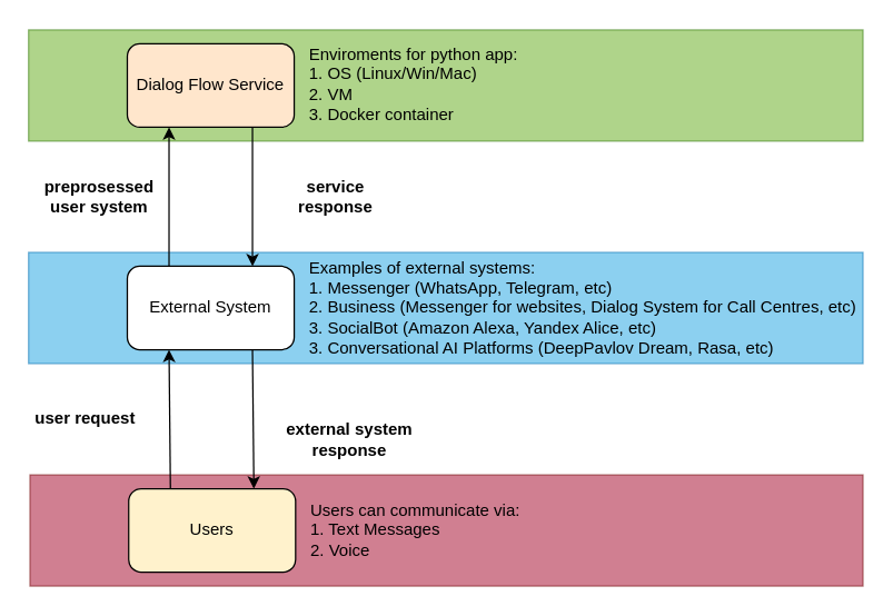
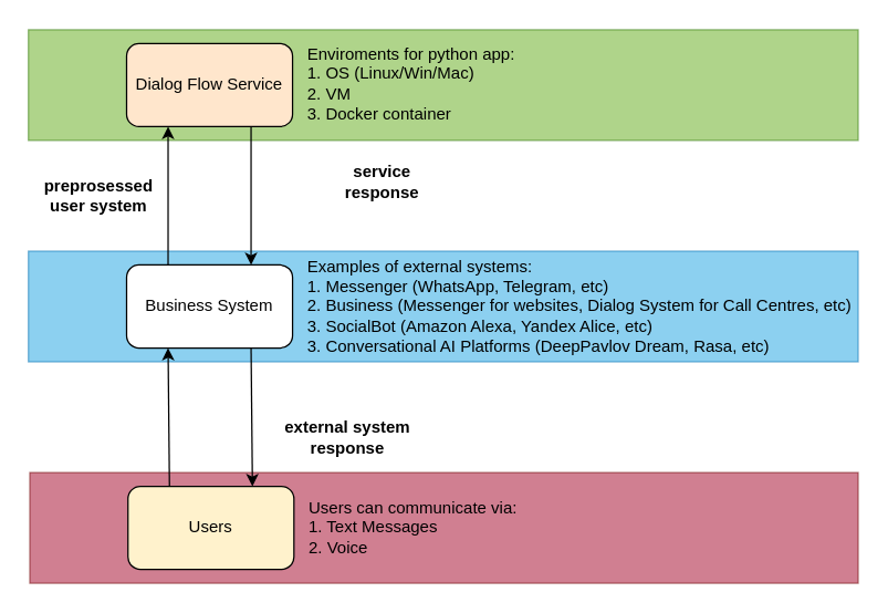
  <mxCell id="0" />
  <mxCell id="1" parent="0" />
  <mxCell id="2" value="" style="rounded=0;whiteSpace=wrap;html=1;fillColor=#1ba1e2;strokeColor=#006EAF;fontColor=#ffffff;opacity=50;" parent="1" vertex="1"><mxGeometry x="20" y="181" width="600" height="80" as="geometry" /></mxCell>
  <mxCell id="3" value="" style="rounded=0;whiteSpace=wrap;html=1;fillColor=#60a917;strokeColor=#2D7600;fontColor=#ffffff;opacity=50;" parent="1" vertex="1"><mxGeometry x="20" y="21" width="600" height="80" as="geometry" /></mxCell>
  <mxCell id="4" style="edgeStyle=none;html=1;exitX=0.75;exitY=1;exitDx=0;exitDy=0;startArrow=none;startFill=0;endArrow=classic;endFill=1;entryX=0.75;entryY=0;entryDx=0;entryDy=0;" parent="1" source="5" target="6" edge="1"><mxGeometry relative="1" as="geometry" /></mxCell>
  <mxCell id="5" value="Dialog Flow Service" style="rounded=1;whiteSpace=wrap;html=1;fillColor=#ffe6cc;" parent="1" vertex="1"><mxGeometry x="91" y="31" width="120" height="60" as="geometry" /></mxCell>
- <mxCell id="6" value="External System" style="rounded=1;whiteSpace=wrap;html=1;" parent="1" vertex="1"><mxGeometry x="91" y="191" width="120" height="60" as="geometry" /></mxCell>
+ <mxCell id="6" value="Business System" style="rounded=1;whiteSpace=wrap;html=1;" parent="1" vertex="1"><mxGeometry x="91" y="191" width="120" height="60" as="geometry" /></mxCell>
  <mxCell id="7" value="&lt;b&gt;preprosessed user system&lt;/b&gt;" style="text;html=1;strokeColor=none;fillColor=none;align=center;verticalAlign=middle;whiteSpace=wrap;rounded=0;" parent="1" vertex="1"><mxGeometry x="31" y="131" width="80" height="20" as="geometry" /></mxCell>
- <mxCell id="8" value="&lt;b&gt;service response&lt;/b&gt;" style="text;html=1;strokeColor=none;fillColor=none;align=center;verticalAlign=middle;whiteSpace=wrap;rounded=0;" parent="1" vertex="1"><mxGeometry x="191" y="131" width="100" height="20" as="geometry" /></mxCell>
+ <mxCell id="8" value="&lt;b&gt;service response&lt;/b&gt;" style="text;html=1;strokeColor=none;fillColor=none;align=center;verticalAlign=middle;whiteSpace=wrap;rounded=0;" parent="1" vertex="1"><mxGeometry x="226" y="121" width="100" height="20" as="geometry" /></mxCell>
  <mxCell id="9" value="" style="rounded=0;whiteSpace=wrap;html=1;fillColor=#a20025;strokeColor=#6F0000;fontColor=#ffffff;opacity=50;" parent="1" vertex="1"><mxGeometry x="21" y="341" width="599" height="80" as="geometry" /></mxCell>
  <mxCell id="10" value="Users" style="rounded=1;whiteSpace=wrap;html=1;fillColor=#fff2cc;" parent="1" vertex="1"><mxGeometry x="92" y="351" width="120" height="60" as="geometry" /></mxCell>
  <mxCell id="11" style="edgeStyle=none;html=1;startArrow=none;startFill=0;endArrow=classic;endFill=1;entryX=0.75;entryY=0;entryDx=0;entryDy=0;exitX=0.75;exitY=1;exitDx=0;exitDy=0;" parent="1" source="6" target="10" edge="1"><mxGeometry relative="1" as="geometry"><mxPoint x="221" y="281" as="sourcePoint" /><mxPoint x="171" y="311" as="targetPoint" /></mxGeometry></mxCell>
  <mxCell id="12" style="edgeStyle=none;html=1;startArrow=none;startFill=0;endArrow=classic;endFill=1;entryX=0.25;entryY=1;entryDx=0;entryDy=0;exitX=0.25;exitY=0;exitDx=0;exitDy=0;" parent="1" source="10" target="6" edge="1"><mxGeometry relative="1" as="geometry"><mxPoint x="191" y="261" as="sourcePoint" /><mxPoint x="191" y="321" as="targetPoint" /></mxGeometry></mxCell>
  <mxCell id="13" style="edgeStyle=none;html=1;startArrow=none;startFill=0;endArrow=classic;endFill=1;entryX=0.25;entryY=1;entryDx=0;entryDy=0;exitX=0.25;exitY=0;exitDx=0;exitDy=0;" parent="1" source="6" target="5" edge="1"><mxGeometry relative="1" as="geometry"><mxPoint x="131" y="321" as="sourcePoint" /><mxPoint x="131" y="261" as="targetPoint" /></mxGeometry></mxCell>
- <mxCell id="14" value="&lt;b&gt;user request&lt;/b&gt;" style="text;html=1;strokeColor=none;fillColor=none;align=center;verticalAlign=middle;whiteSpace=wrap;rounded=0;" parent="1" vertex="1"><mxGeometry x="21" y="291" width="80" height="20" as="geometry" /></mxCell>
  <mxCell id="15" value="&lt;b&gt;external system response&lt;/b&gt;" style="text;html=1;strokeColor=none;fillColor=none;align=center;verticalAlign=middle;whiteSpace=wrap;rounded=0;" parent="1" vertex="1"><mxGeometry x="201" y="306" width="100" height="20" as="geometry" /></mxCell>
  <mxCell id="16" value="&lt;span&gt;Enviroments for python app:&lt;br&gt;1. OS (Linux/Win/Mac)&lt;/span&gt;&lt;br&gt;&lt;span&gt;2.&amp;nbsp;&lt;/span&gt;&lt;span&gt;VM&lt;/span&gt;&lt;br&gt;&lt;span&gt;3.&amp;nbsp;&lt;/span&gt;&lt;span&gt;Docker container&amp;nbsp;&lt;/span&gt;" style="text;html=1;strokeColor=none;fillColor=none;align=left;verticalAlign=middle;whiteSpace=wrap;rounded=0;opacity=50;" parent="1" vertex="1"><mxGeometry x="220" y="20" width="400" height="80" as="geometry" /></mxCell>
  <mxCell id="17" value="&lt;span&gt;Examples of external systems:&lt;br&gt;1. Messenger (WhatsApp, Telegram, etc)&lt;/span&gt;&lt;br&gt;&lt;span&gt;2.&amp;nbsp;&lt;/span&gt;Business (Messenger for websites, Dialog System for Call Centres, etc)&lt;br&gt;3. SocialBot (Amazon Alexa, Yandex Alice, etc)&lt;br&gt;3. Conversational AI Platforms (DeepPavlov Dream, Rasa, etc)" style="text;html=1;strokeColor=none;fillColor=none;align=left;verticalAlign=middle;whiteSpace=wrap;rounded=0;opacity=50;" parent="1" vertex="1"><mxGeometry x="220" y="181" width="400" height="80" as="geometry" /></mxCell>
  <mxCell id="18" value="&lt;span&gt;Users can communicate via:&lt;br&gt;1. Text Messages&lt;/span&gt;&lt;br&gt;&lt;span&gt;2.&amp;nbsp;&lt;/span&gt;Voice" style="text;html=1;strokeColor=none;fillColor=none;align=left;verticalAlign=middle;whiteSpace=wrap;rounded=0;opacity=50;" parent="1" vertex="1"><mxGeometry x="221" y="341" width="399" height="80" as="geometry" /></mxCell>
